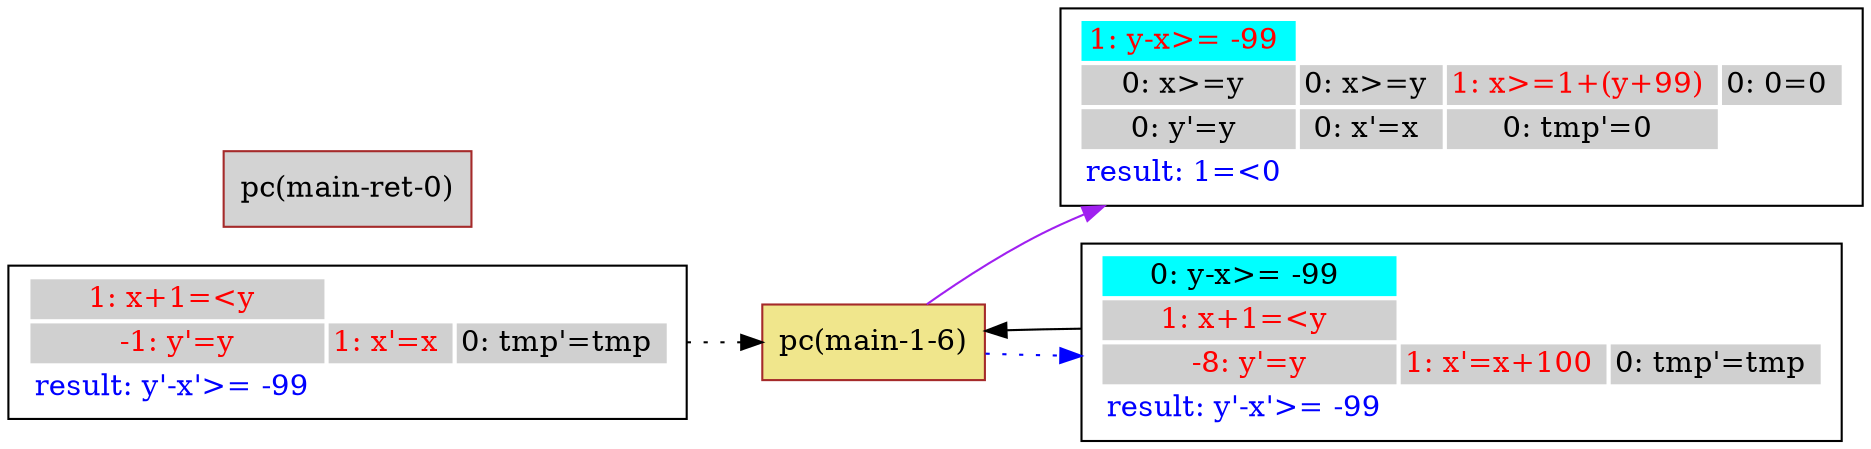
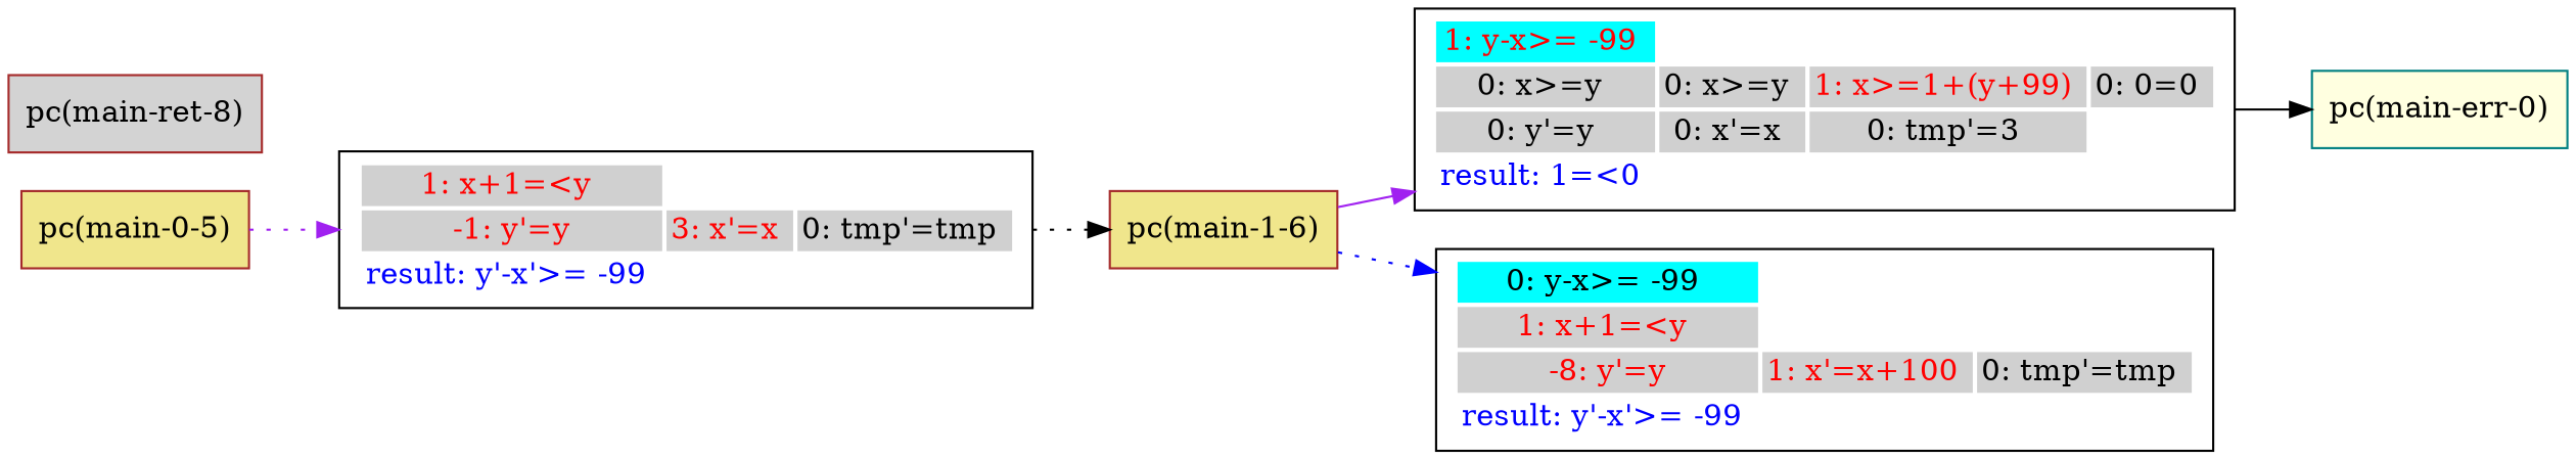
  digraph {
    rankdir=LR
    node [shape=box style=filled]
    edge [color=black style=dotted]
-   n2 [label=<<TABLE border="0"><TR><TD bgcolor = "#D0D0D0"><FONT COLOR="red">1: x+1=&#060;y </FONT></TD></TR><TR><TD bgcolor = "#D0D0D0"><FONT COLOR="red"> -1: y'=y </FONT></TD><TD bgcolor = "#D0D0D0"><FONT COLOR="red">1: x'=x </FONT></TD><TD bgcolor = "#D0D0D0"><FONT COLOR="black">0: tmp'=tmp </FONT></TD></TR><TR><TD bgcolor = "white"><FONT COLOR="blue">result: y'-x'&#062;= -99 </FONT></TD></TR></TABLE>> style=""]
+   n1 [color=brown fillcolor=khaki label="pc(main-0-5)"]
+   n2 [label=<<TABLE border="0"><TR><TD bgcolor = "#D0D0D0"><FONT COLOR="red">1: x+1=&#060;y </FONT></TD></TR><TR><TD bgcolor = "#D0D0D0"><FONT COLOR="red"> -1: y'=y </FONT></TD><TD bgcolor = "#D0D0D0"><FONT COLOR="red">3: x'=x </FONT></TD><TD bgcolor = "#D0D0D0"><FONT COLOR="black">0: tmp'=tmp </FONT></TD></TR><TR><TD bgcolor = "white"><FONT COLOR="blue">result: y'-x'&#062;= -99 </FONT></TD></TR></TABLE>> style=""]
    n3 [color=brown fillcolor=khaki label="pc(main-1-6)"]
-   n4 [label=<<TABLE border="0"><TR><TD bgcolor = "#00FFFF"><FONT COLOR="red">1: y-x&#062;= -99 </FONT></TD></TR><TR><TD bgcolor = "#D0D0D0"><FONT COLOR="black">0: x&#062;=y </FONT></TD><TD bgcolor = "#D0D0D0"><FONT COLOR="black">0: x&#062;=y </FONT></TD><TD bgcolor = "#D0D0D0"><FONT COLOR="red">1: x&#062;=1+(y+99) </FONT></TD><TD bgcolor = "#D0D0D0"><FONT COLOR="black">0: 0=0 </FONT></TD></TR><TR><TD bgcolor = "#D0D0D0"><FONT COLOR="black">0: y'=y </FONT></TD><TD bgcolor = "#D0D0D0"><FONT COLOR="black">0: x'=x </FONT></TD><TD bgcolor = "#D0D0D0"><FONT COLOR="black">0: tmp'=0 </FONT></TD></TR><TR><TD bgcolor = "white"><FONT COLOR="blue">result: 1=&#060;0 </FONT></TD></TR></TABLE>> style=""]
+   n4 [label=<<TABLE border="0"><TR><TD bgcolor = "#00FFFF"><FONT COLOR="red">1: y-x&#062;= -99 </FONT></TD></TR><TR><TD bgcolor = "#D0D0D0"><FONT COLOR="black">0: x&#062;=y </FONT></TD><TD bgcolor = "#D0D0D0"><FONT COLOR="black">0: x&#062;=y </FONT></TD><TD bgcolor = "#D0D0D0"><FONT COLOR="red">1: x&#062;=1+(y+99) </FONT></TD><TD bgcolor = "#D0D0D0"><FONT COLOR="black">0: 0=0 </FONT></TD></TR><TR><TD bgcolor = "#D0D0D0"><FONT COLOR="black">0: y'=y </FONT></TD><TD bgcolor = "#D0D0D0"><FONT COLOR="black">0: x'=x </FONT></TD><TD bgcolor = "#D0D0D0"><FONT COLOR="black">0: tmp'=3 </FONT></TD></TR><TR><TD bgcolor = "white"><FONT COLOR="blue">result: 1=&#060;0 </FONT></TD></TR></TABLE>> style=""]
    n5 [label=<<TABLE border="0"><TR><TD bgcolor = "#00FFFF"><FONT COLOR="black">0: y-x&#062;= -99 </FONT></TD></TR><TR><TD bgcolor = "#D0D0D0"><FONT COLOR="red">1: x+1=&#060;y </FONT></TD></TR><TR><TD bgcolor = "#D0D0D0"><FONT COLOR="red"> -8: y'=y </FONT></TD><TD bgcolor = "#D0D0D0"><FONT COLOR="red">1: x'=x+100 </FONT></TD><TD bgcolor = "#D0D0D0"><FONT COLOR="black">0: tmp'=tmp </FONT></TD></TR><TR><TD bgcolor = "white"><FONT COLOR="blue">result: y'-x'&#062;= -99 </FONT></TD></TR></TABLE>> style=""]
-   n7 [color=brown fillcolor=lightgrey label="pc(main-ret-0)"]
+   n6 [color=teal fillcolor=lightyellow label="pc(main-err-0)"]
+   n7 [color=brown fillcolor=lightgrey label="pc(main-ret-8)"]
+   n1 -> n2 [color=purple]
    n2 -> n3
    n3 -> n4 [color=purple style=solid]
    n3 -> n5 [color=blue]
-   n5 -> n3 [style=solid]
+   n4 -> n6 [style=solid]
  }
